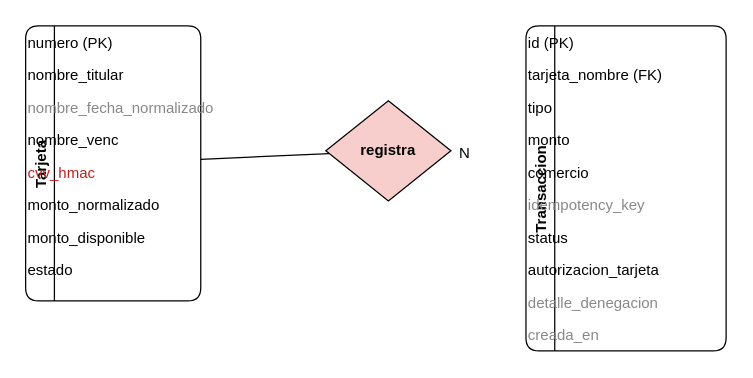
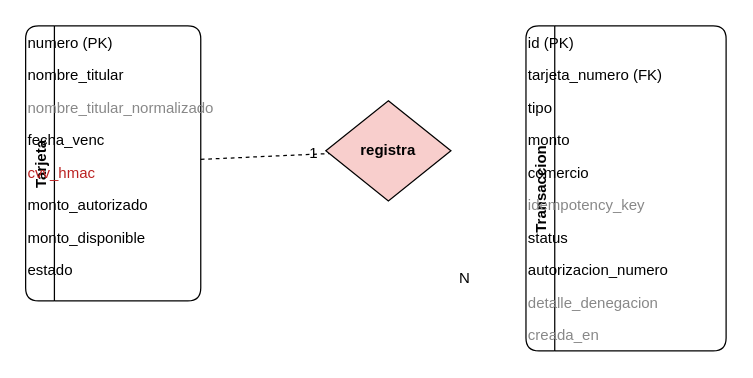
  <mxCell id="0" />
  <mxCell id="1" parent="0" />
  <mxCell id="2" value="Tarjeta" style="swimlane;fontStyle=1;horizontal=0;childLayout=stackLayout;rounded=1;" vertex="1" parent="1"><mxGeometry x="20" y="20" width="140" height="220" as="geometry" /></mxCell>
  <mxCell id="3" value="numero (PK)" style="text" vertex="1" parent="2"><mxGeometry x="0" y="0" width="140" height="26" as="geometry" /></mxCell>
  <mxCell id="4" value="nombre_titular" style="text" vertex="1" parent="2"><mxGeometry y="26" width="140" height="26" as="geometry" /></mxCell>
- <mxCell id="5" value="nombre_fecha_normalizado" style="text;fontColor=#888888;" vertex="1" parent="2"><mxGeometry y="52" width="140" height="26" as="geometry" /></mxCell>
- <mxCell id="6" value="nombre_venc" style="text" vertex="1" parent="2"><mxGeometry y="78" width="140" height="26" as="geometry" /></mxCell>
+ <mxCell id="5" value="nombre_titular_normalizado" style="text;fontColor=#888888;" vertex="1" parent="2"><mxGeometry y="52" width="140" height="26" as="geometry" /></mxCell>
+ <mxCell id="6" value="fecha_venc" style="text" vertex="1" parent="2"><mxGeometry y="78" width="140" height="26" as="geometry" /></mxCell>
  <mxCell id="7" value="cvv_hmac" style="text;fontColor=#bb2222;" vertex="1" parent="2"><mxGeometry y="104" width="140" height="26" as="geometry" /></mxCell>
- <mxCell id="8" value="monto_normalizado" style="text" vertex="1" parent="2"><mxGeometry y="130" width="140" height="26" as="geometry" /></mxCell>
+ <mxCell id="8" value="monto_autorizado" style="text" vertex="1" parent="2"><mxGeometry y="130" width="140" height="26" as="geometry" /></mxCell>
  <mxCell id="9" value="monto_disponible" style="text" vertex="1" parent="2"><mxGeometry y="156" width="140" height="26" as="geometry" /></mxCell>
  <mxCell id="10" value="estado" style="text" vertex="1" parent="2"><mxGeometry y="182" width="140" height="26" as="geometry" /></mxCell>
  <mxCell id="11" value="Transaccion" style="swimlane;fontStyle=1;horizontal=0;childLayout=stackLayout;rounded=1;" vertex="1" parent="1"><mxGeometry x="420" y="20" width="160" height="260" as="geometry" /></mxCell>
  <mxCell id="12" value="id (PK)" style="text" vertex="1" parent="11"><mxGeometry width="160" height="26" as="geometry" /></mxCell>
- <mxCell id="13" value="tarjeta_nombre (FK)" style="text" vertex="1" parent="11"><mxGeometry y="26" width="160" height="26" as="geometry" /></mxCell>
+ <mxCell id="13" value="tarjeta_numero (FK)" style="text" vertex="1" parent="11"><mxGeometry y="26" width="160" height="26" as="geometry" /></mxCell>
  <mxCell id="14" value="tipo" style="text" vertex="1" parent="11"><mxGeometry y="52" width="160" height="26" as="geometry" /></mxCell>
  <mxCell id="15" value="monto" style="text" vertex="1" parent="11"><mxGeometry y="78" width="160" height="26" as="geometry" /></mxCell>
  <mxCell id="16" value="comercio" style="text" vertex="1" parent="11"><mxGeometry y="104" width="160" height="26" as="geometry" /></mxCell>
  <mxCell id="17" value="idempotency_key" style="text;fontColor=#888888;" vertex="1" parent="11"><mxGeometry y="130" width="160" height="26" as="geometry" /></mxCell>
  <mxCell id="18" value="status" style="text" vertex="1" parent="11"><mxGeometry y="156" width="160" height="26" as="geometry" /></mxCell>
- <mxCell id="19" value="autorizacion_tarjeta" style="text" vertex="1" parent="11"><mxGeometry y="182" width="160" height="26" as="geometry" /></mxCell>
+ <mxCell id="19" value="autorizacion_numero" style="text" vertex="1" parent="11"><mxGeometry y="182" width="160" height="26" as="geometry" /></mxCell>
  <mxCell id="20" value="detalle_denegacion" style="text;fontColor=#888888;" vertex="1" parent="11"><mxGeometry y="208" width="160" height="26" as="geometry" /></mxCell>
  <mxCell id="21" value="creada_en" style="text;fontColor=#888888;" vertex="1" parent="11"><mxGeometry y="234" width="160" height="26" as="geometry" /></mxCell>
  <mxCell id="22" value="registra" style="rhombus;whiteSpace=wrap;html=1;fontStyle=1;fillColor=#f8cecc;" vertex="1" parent="1"><mxGeometry x="260" y="80" width="100" height="80" as="geometry" /></mxCell>
- <mxCell id="23" style="endArrow=none;html=1;" edge="1" parent="1" source="2" target="22"><mxGeometry relative="1" as="geometry" /></mxCell>
- <mxCell id="25" value="N" style="text;html=1;resizable=0;align=left;verticalAlign=middle;" vertex="1" parent="1"><mxGeometry x="365" y="112" width="40" height="20" as="geometry" /></mxCell>
+ <mxCell id="23" style="endArrow=none;html=1;dashed=1;" edge="1" parent="1" source="2" target="22"><mxGeometry relative="1" as="geometry" /></mxCell>
+ <mxCell id="24" value="1" style="text;html=1;resizable=0;align=right;verticalAlign=middle;" vertex="1" parent="1"><mxGeometry x="215" y="112" width="40" height="20" as="geometry" /></mxCell>
+ <mxCell id="25" value="N" style="text;html=1;resizable=0;align=left;verticalAlign=middle;" vertex="1" parent="1"><mxGeometry x="365" y="212" width="40" height="20" as="geometry" /></mxCell>
